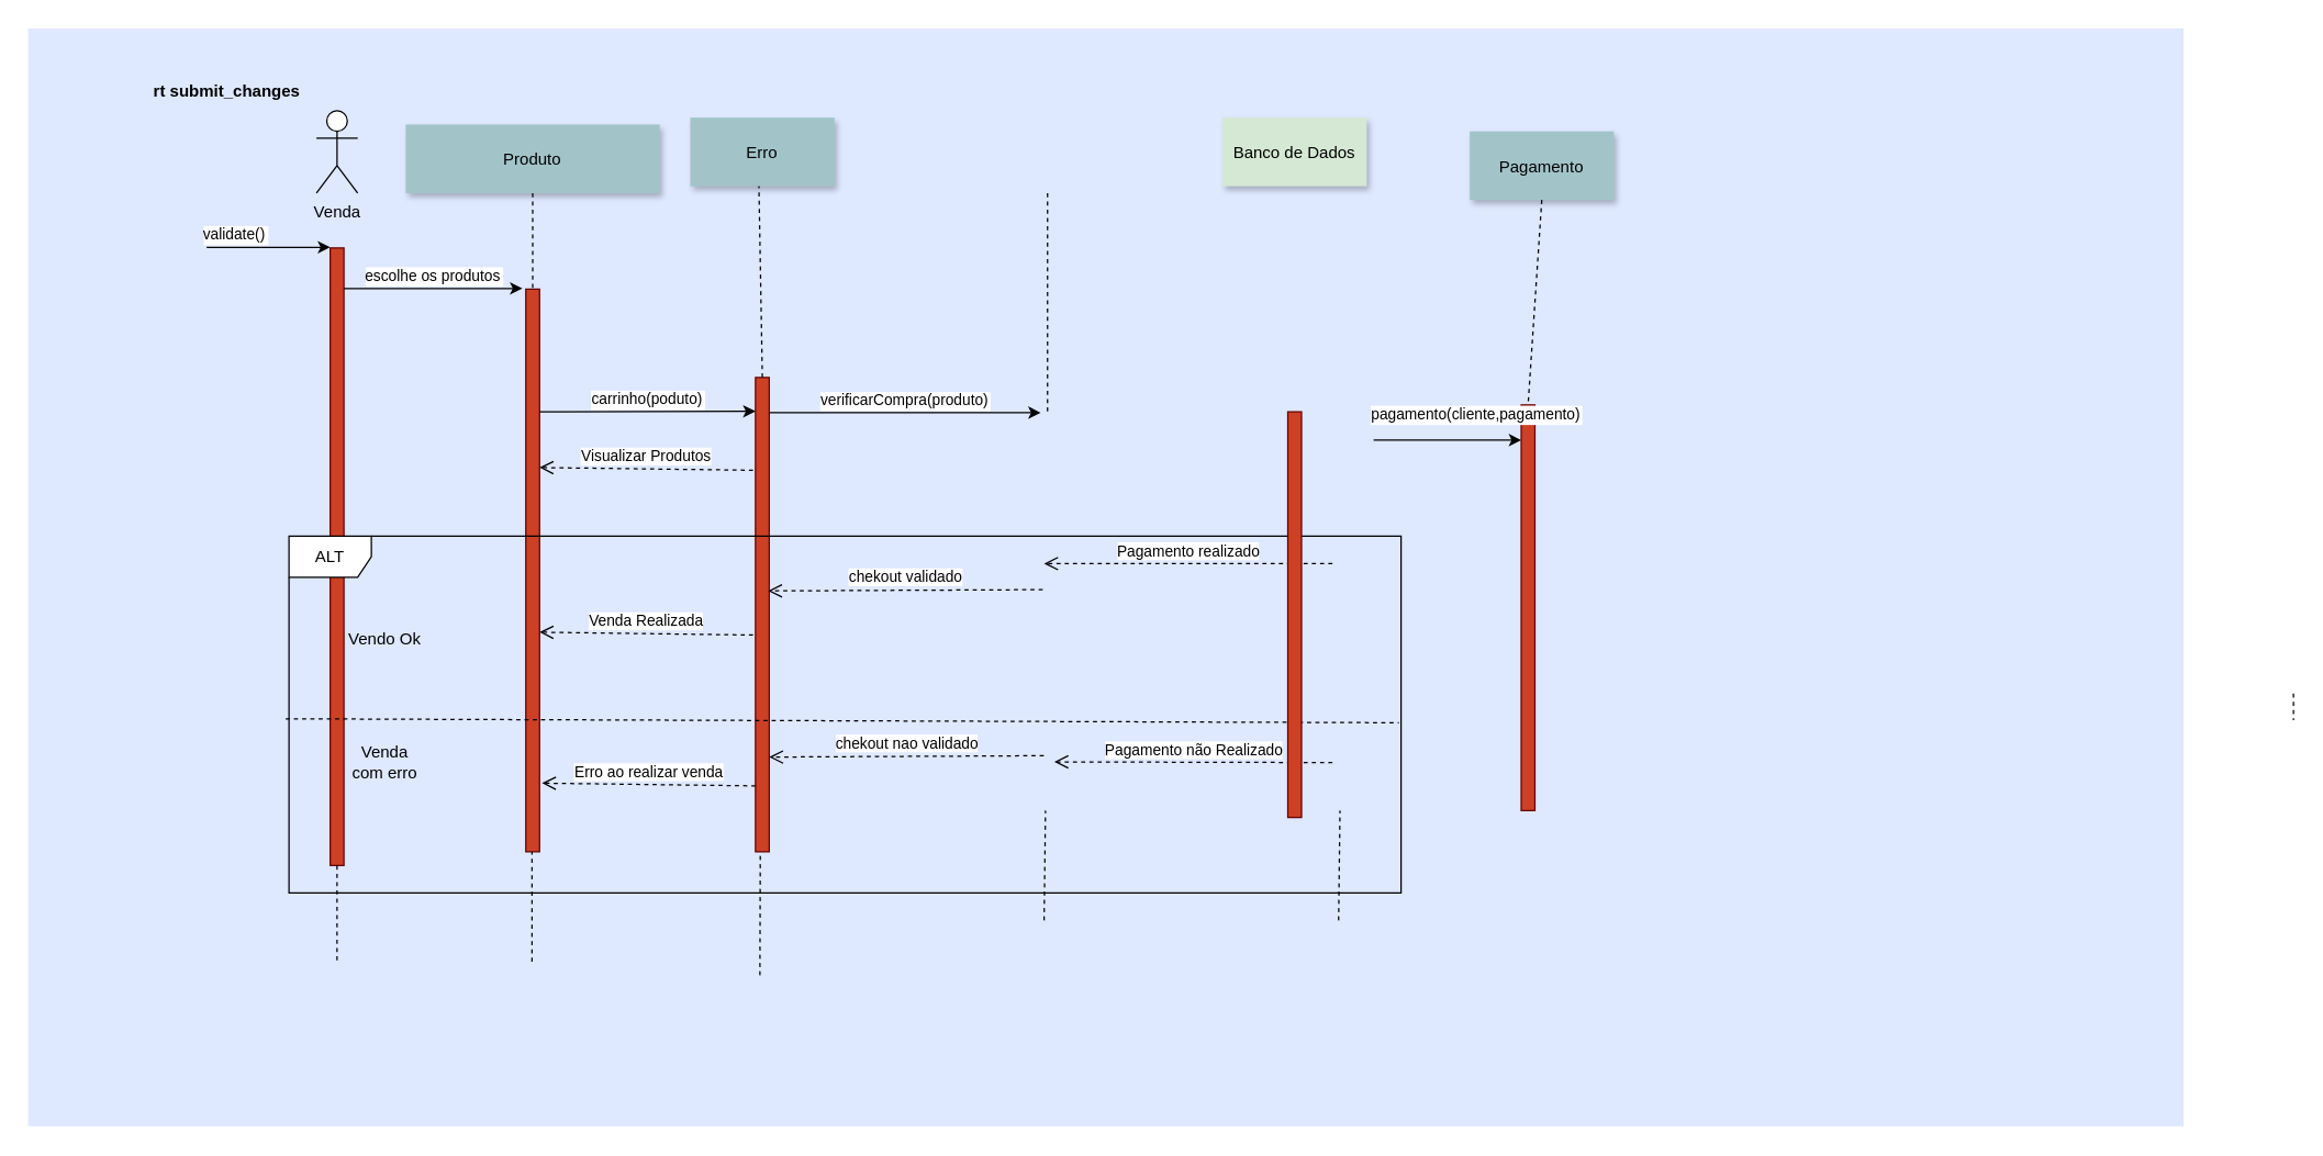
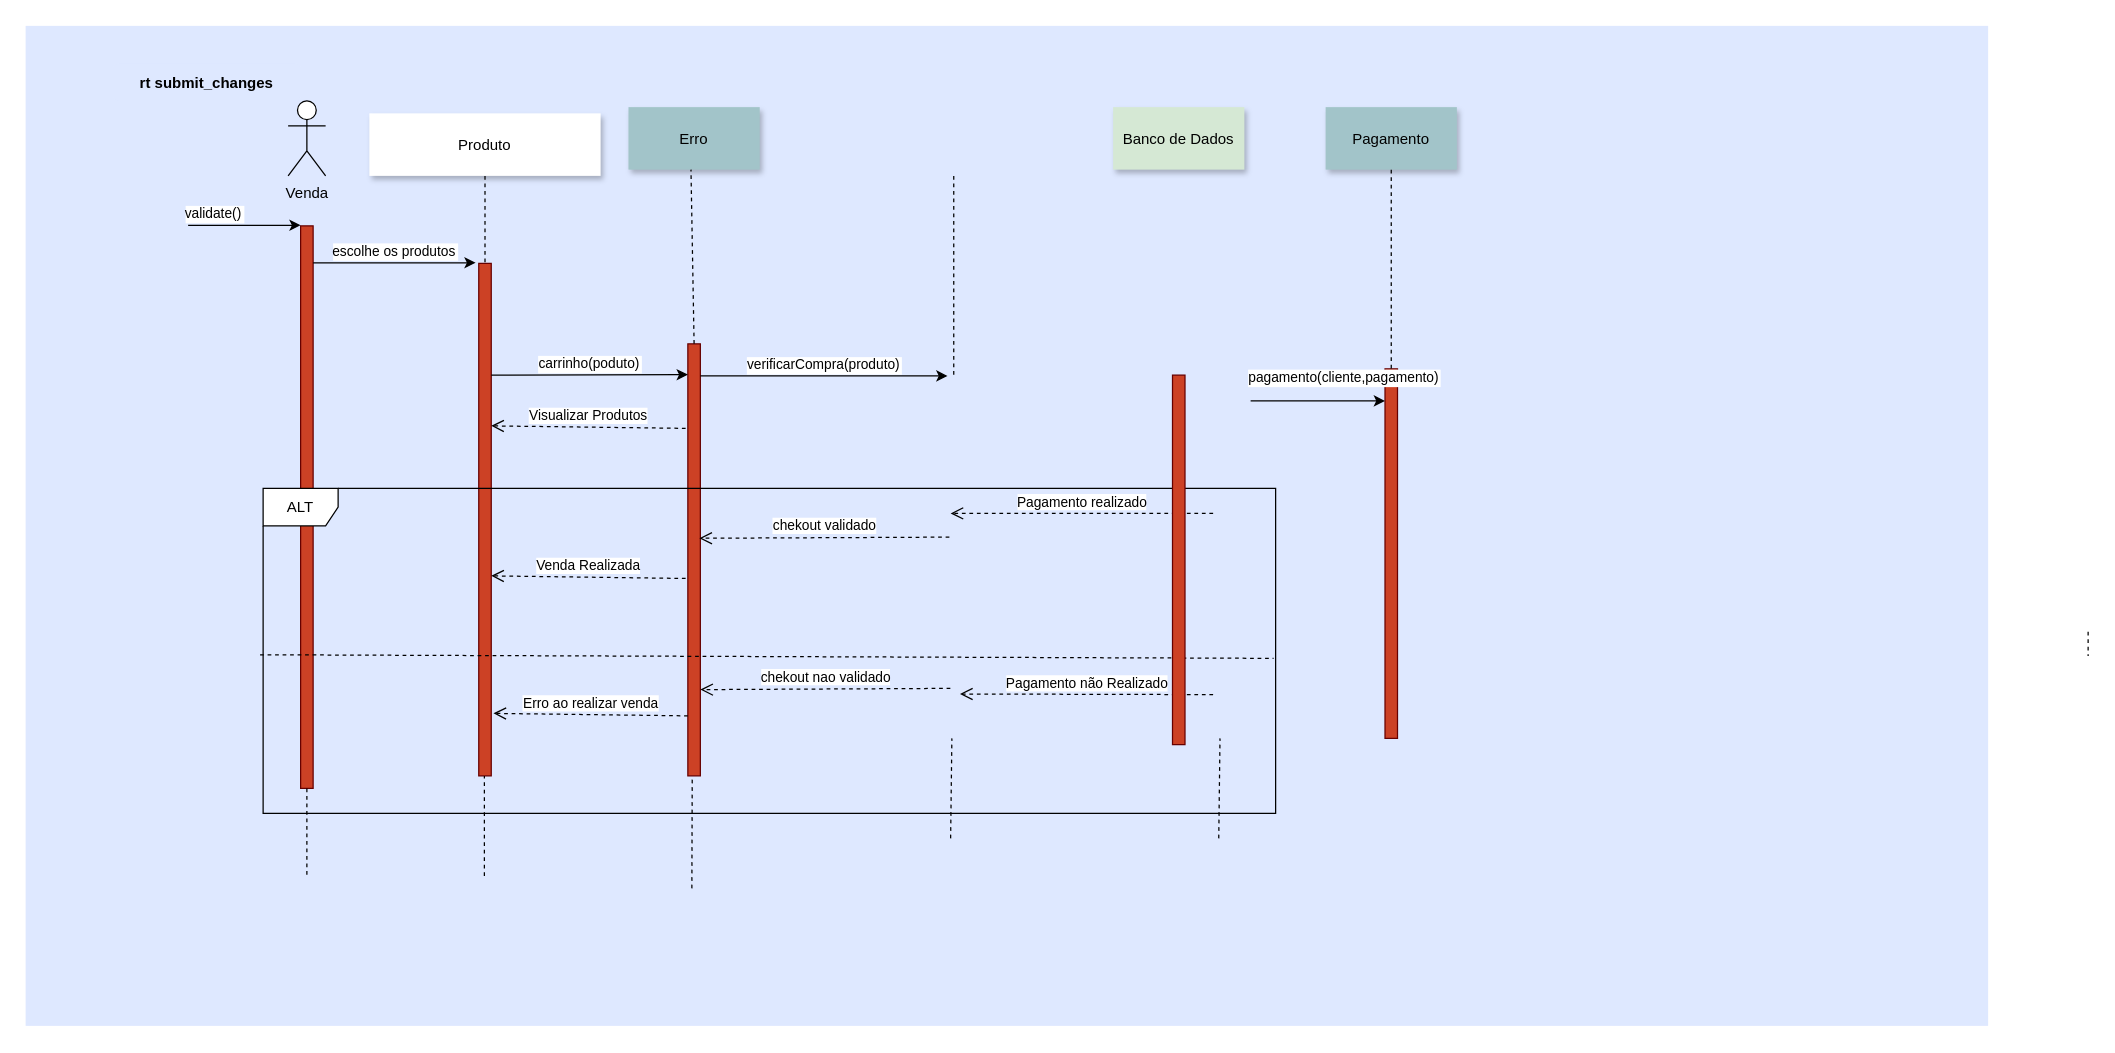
  <mxCell id="0" />
  <mxCell id="1" parent="0" />
  <mxCell id="2" value="" style="fillColor=#DEE8FF;strokeColor=none" parent="1" vertex="1"><mxGeometry x="20" y="20" width="1570" height="800" as="geometry" /></mxCell>
  <mxCell id="3" value="" style="fillColor=#CC4125;strokeColor=#660000" parent="1" vertex="1"><mxGeometry x="240" y="180" width="10" height="450" as="geometry" /></mxCell>
  <mxCell id="4" value="validate()" style="edgeStyle=none;verticalLabelPosition=top;verticalAlign=bottom;labelPosition=left;align=right" parent="1" edge="1"><mxGeometry x="110" y="49.5" width="100" height="100" as="geometry"><mxPoint x="150" y="179.5" as="sourcePoint" /><mxPoint x="240" y="179.5" as="targetPoint" /></mxGeometry></mxCell>
  <mxCell id="5" value="" style="fillColor=#CC4125;strokeColor=#660000" parent="1" vertex="1"><mxGeometry x="382.5" y="210" width="10" height="410" as="geometry" /></mxCell>
- <mxCell id="6" value="Produto" style="shadow=1;fillColor=#A2C4C9;strokeColor=none" parent="1" vertex="1"><mxGeometry x="295" y="90" width="185" height="50" as="geometry" /></mxCell>
+ <mxCell id="6" value="Produto" style="shadow=1;fillColor=#ffffff;strokeColor=none;" parent="1" vertex="1"><mxGeometry x="295" y="90" width="185" height="50" as="geometry" /></mxCell>
  <mxCell id="7" value="" style="edgeStyle=none;endArrow=none;dashed=1" parent="1" source="6" target="5" edge="1"><mxGeometry x="272.335" y="165" width="100" height="100" as="geometry"><mxPoint x="387.259" y="140" as="sourcePoint" /><mxPoint x="387.576" y="195" as="targetPoint" /></mxGeometry></mxCell>
  <mxCell id="8" value="escolhe os produtos" style="edgeStyle=none;verticalLabelPosition=top;verticalAlign=bottom" parent="1" edge="1"><mxGeometry x="220" y="92" width="100" height="100" as="geometry"><mxPoint x="250" y="209.5" as="sourcePoint" /><mxPoint x="380" y="209.5" as="targetPoint" /></mxGeometry></mxCell>
  <mxCell id="9" value="Erro" style="shadow=1;fillColor=#A2C4C9;strokeColor=none" parent="1" vertex="1"><mxGeometry x="502.284" y="85" width="105" height="50" as="geometry" /></mxCell>
  <mxCell id="10" value="" style="fillColor=#CC4125;strokeColor=#660000" parent="1" vertex="1"><mxGeometry x="549.78" y="274.39" width="10" height="345.61" as="geometry" /></mxCell>
  <mxCell id="11" value="carrinho(poduto)" style="edgeStyle=elbowEdgeStyle;elbow=vertical;verticalLabelPosition=top;verticalAlign=bottom" parent="1" edge="1"><mxGeometry x="350" y="290" width="100" height="100" as="geometry"><mxPoint x="392.5" y="299.39" as="sourcePoint" /><mxPoint x="549.78" y="299.39" as="targetPoint" /></mxGeometry></mxCell>
  <mxCell id="12" value="" style="edgeStyle=none;endArrow=none;dashed=1" parent="1" edge="1"><mxGeometry x="614.488" y="175.0" width="100" height="100" as="geometry"><mxPoint x="762.5" y="140" as="sourcePoint" /><mxPoint x="762.5" y="299.39" as="targetPoint" /></mxGeometry></mxCell>
  <mxCell id="13" value="" style="fillColor=#CC4125;strokeColor=#660000" parent="1" vertex="1"><mxGeometry x="1107.5" y="294.39" width="10" height="295.61" as="geometry" /></mxCell>
  <mxCell id="14" value="verificarCompra(produto)" style="edgeStyle=elbowEdgeStyle;elbow=vertical;verticalLabelPosition=top;verticalAlign=bottom" parent="1" source="10" edge="1"><mxGeometry x="540" y="270" width="100" height="100" as="geometry"><mxPoint x="580" y="400" as="sourcePoint" /><mxPoint x="757.5" y="300" as="targetPoint" /><Array as="points"><mxPoint x="630" y="300" /></Array></mxGeometry></mxCell>
  <mxCell id="15" value="pagamento(cliente,pagamento)" style="edgeStyle=elbowEdgeStyle;elbow=vertical;verticalLabelPosition=top;verticalAlign=bottom;" parent="1" edge="1"><mxGeometry width="100" height="100" as="geometry"><mxPoint x="1000" y="320" as="sourcePoint" /><mxPoint x="1107.5" y="320" as="targetPoint" /><Array as="points"><mxPoint x="1047.5" y="320" /></Array><mxPoint x="21" y="-10" as="offset" /></mxGeometry></mxCell>
  <mxCell id="16" value="" style="edgeStyle=none;endArrow=none;dashed=1" parent="1" edge="1"><mxGeometry x="376.571" y="339.697" width="100" height="100" as="geometry"><mxPoint x="387" y="700" as="sourcePoint" /><mxPoint x="387" y="619.997" as="targetPoint" /></mxGeometry></mxCell>
  <mxCell id="17" value="rt submit_changes" style="rounded=1;fontStyle=1;fillColor=#dee8ff;strokeColor=none;" parent="1" vertex="1"><mxGeometry x="90" y="50" width="150" height="30" as="geometry" /></mxCell>
  <mxCell id="18" value="Venda" style="shape=umlActor;verticalLabelPosition=bottom;verticalAlign=top;html=1;outlineConnect=0;" vertex="1" parent="1"><mxGeometry x="230" y="80" width="30" height="60" as="geometry" /></mxCell>
  <mxCell id="19" value="" style="edgeStyle=none;endArrow=none;dashed=1;" edge="1" parent="1"><mxGeometry x="376.571" y="339.697" width="100" height="100" as="geometry"><mxPoint x="1670" y="504.657" as="sourcePoint" /><mxPoint x="1670" y="524.123" as="targetPoint" /></mxGeometry></mxCell>
  <mxCell id="20" value="" style="edgeStyle=none;endArrow=none;dashed=1" edge="1" parent="1"><mxGeometry x="376.571" y="339.697" width="100" height="100" as="geometry"><mxPoint x="245" y="630" as="sourcePoint" /><mxPoint x="245" y="700" as="targetPoint" /></mxGeometry></mxCell>
  <mxCell id="21" value="ALT" style="shape=umlFrame;whiteSpace=wrap;html=1;pointerEvents=0;" vertex="1" parent="1"><mxGeometry x="210" y="390" width="810" height="260" as="geometry" /></mxCell>
- <mxCell id="22" value="Pagamento" style="shadow=1;fillColor=#A2C4C9;strokeColor=none" vertex="1" parent="1"><mxGeometry x="1070" y="95" width="105" height="50" as="geometry" /></mxCell>
+ <mxCell id="22" value="Pagamento" style="shadow=1;fillColor=#A2C4C9;strokeColor=none" vertex="1" parent="1"><mxGeometry x="1060" y="85" width="105" height="50" as="geometry" /></mxCell>
  <mxCell id="23" value="" style="edgeStyle=none;endArrow=none;dashed=1;entryX=0.5;entryY=0;entryDx=0;entryDy=0;exitX=0.5;exitY=1;exitDx=0;exitDy=0;" edge="1" parent="1" source="22" target="13"><mxGeometry x="614.488" y="175.0" width="100" height="100" as="geometry"><mxPoint x="974.5" y="135" as="sourcePoint" /><mxPoint x="974.5" y="294" as="targetPoint" /><Array as="points" /></mxGeometry></mxCell>
  <mxCell id="24" value="" style="endArrow=none;dashed=1;html=1;rounded=0;exitX=-0.003;exitY=0.512;exitDx=0;exitDy=0;exitPerimeter=0;entryX=0.998;entryY=0.523;entryDx=0;entryDy=0;entryPerimeter=0;" edge="1" parent="1" source="21" target="21"><mxGeometry width="50" height="50" relative="1" as="geometry"><mxPoint x="640" y="430" as="sourcePoint" /><mxPoint x="690" y="380" as="targetPoint" /></mxGeometry></mxCell>
  <mxCell id="25" value="" style="edgeStyle=none;endArrow=none;dashed=1" edge="1" parent="1"><mxGeometry x="376.571" y="339.697" width="100" height="100" as="geometry"><mxPoint x="553" y="710" as="sourcePoint" /><mxPoint x="553.28" y="619.997" as="targetPoint" /></mxGeometry></mxCell>
  <mxCell id="26" value="" style="edgeStyle=none;endArrow=none;dashed=1" edge="1" parent="1"><mxGeometry x="376.571" y="339.697" width="100" height="100" as="geometry"><mxPoint x="760" y="670" as="sourcePoint" /><mxPoint x="761" y="589.997" as="targetPoint" /></mxGeometry></mxCell>
  <mxCell id="27" value="" style="edgeStyle=none;endArrow=none;dashed=1" edge="1" parent="1"><mxGeometry x="376.571" y="339.697" width="100" height="100" as="geometry"><mxPoint x="974.5" y="670" as="sourcePoint" /><mxPoint x="975.5" y="589.997" as="targetPoint" /></mxGeometry></mxCell>
  <mxCell id="28" value="chekout validado" style="html=1;verticalAlign=bottom;endArrow=open;dashed=1;endSize=8;curved=0;rounded=0;exitX=0.15;exitY=0.446;exitDx=0;exitDy=0;entryX=0.922;entryY=0.45;entryDx=0;entryDy=0;entryPerimeter=0;exitPerimeter=0;" edge="1" parent="1" target="10"><mxGeometry relative="1" as="geometry"><mxPoint x="710" y="435" as="targetPoint" /><mxPoint x="759" y="429.002" as="sourcePoint" /></mxGeometry></mxCell>
  <mxCell id="29" value="Pagamento realizado" style="html=1;verticalAlign=bottom;endArrow=open;dashed=1;endSize=8;curved=0;rounded=0;" edge="1" parent="1"><mxGeometry relative="1" as="geometry"><mxPoint x="760" y="410" as="targetPoint" /><mxPoint x="970" y="410" as="sourcePoint" /></mxGeometry></mxCell>
  <mxCell id="30" value="Venda Realizada" style="html=1;verticalAlign=bottom;endArrow=open;dashed=1;endSize=8;curved=0;rounded=0;exitX=-0.178;exitY=0.543;exitDx=0;exitDy=0;exitPerimeter=0;" edge="1" parent="1" source="10"><mxGeometry relative="1" as="geometry"><mxPoint x="392.5" y="460" as="targetPoint" /><mxPoint x="602.5" y="460" as="sourcePoint" /></mxGeometry></mxCell>
  <mxCell id="31" value="Erro ao realizar venda" style="html=1;verticalAlign=bottom;endArrow=open;dashed=1;endSize=8;curved=0;rounded=0;exitX=-0.178;exitY=0.543;exitDx=0;exitDy=0;exitPerimeter=0;" edge="1" parent="1"><mxGeometry relative="1" as="geometry"><mxPoint x="394.28" y="570" as="targetPoint" /><mxPoint x="549.78" y="572" as="sourcePoint" /></mxGeometry></mxCell>
- <mxCell id="32" value="Venda com erro" style="text;html=1;align=center;verticalAlign=middle;whiteSpace=wrap;rounded=0;" vertex="1" parent="1"><mxGeometry x="250" y="540" width="60" height="30" as="geometry" /></mxCell>
- <mxCell id="33" value="Vendo Ok" style="text;html=1;align=center;verticalAlign=middle;whiteSpace=wrap;rounded=0;" vertex="1" parent="1"><mxGeometry x="250" y="450" width="60" height="30" as="geometry" /></mxCell>
  <mxCell id="34" value="" style="edgeStyle=none;endArrow=none;dashed=1;exitX=0.5;exitY=0;exitDx=0;exitDy=0;" edge="1" parent="1" source="10"><mxGeometry x="376.571" y="339.697" width="100" height="100" as="geometry"><mxPoint x="552" y="225" as="sourcePoint" /><mxPoint x="552.28" y="134.997" as="targetPoint" /></mxGeometry></mxCell>
  <mxCell id="35" value="Visualizar Produtos" style="html=1;verticalAlign=bottom;endArrow=open;dashed=1;endSize=8;curved=0;rounded=0;exitX=-0.178;exitY=0.543;exitDx=0;exitDy=0;exitPerimeter=0;" edge="1" parent="1"><mxGeometry relative="1" as="geometry"><mxPoint x="392.5" y="340" as="targetPoint" /><mxPoint x="548" y="342" as="sourcePoint" /></mxGeometry></mxCell>
  <mxCell id="36" value="Pagamento não Realizado" style="html=1;verticalAlign=bottom;endArrow=open;dashed=1;endSize=8;curved=0;rounded=0;" edge="1" parent="1"><mxGeometry relative="1" as="geometry"><mxPoint x="767.5" y="554.5" as="targetPoint" /><mxPoint x="970" y="555" as="sourcePoint" /></mxGeometry></mxCell>
  <mxCell id="37" value="chekout nao validado" style="html=1;verticalAlign=bottom;endArrow=open;dashed=1;endSize=8;curved=0;rounded=0;exitX=0.15;exitY=0.446;exitDx=0;exitDy=0;entryX=0.922;entryY=0.45;entryDx=0;entryDy=0;entryPerimeter=0;exitPerimeter=0;" edge="1" parent="1"><mxGeometry relative="1" as="geometry"><mxPoint x="559.78" y="551" as="targetPoint" /><mxPoint x="759.78" y="550" as="sourcePoint" /></mxGeometry></mxCell>
  <mxCell id="38" value="Banco de Dados" style="shadow=1;fillColor=#d5e8d4;strokeColor=none;" vertex="1" parent="1"><mxGeometry x="890" y="85" width="105" height="50" as="geometry" /></mxCell>
  <mxCell id="39" value="" style="fillColor=#CC4125;strokeColor=#660000" vertex="1" parent="1"><mxGeometry x="937.5" y="299.39" width="10" height="295.61" as="geometry" /></mxCell>
